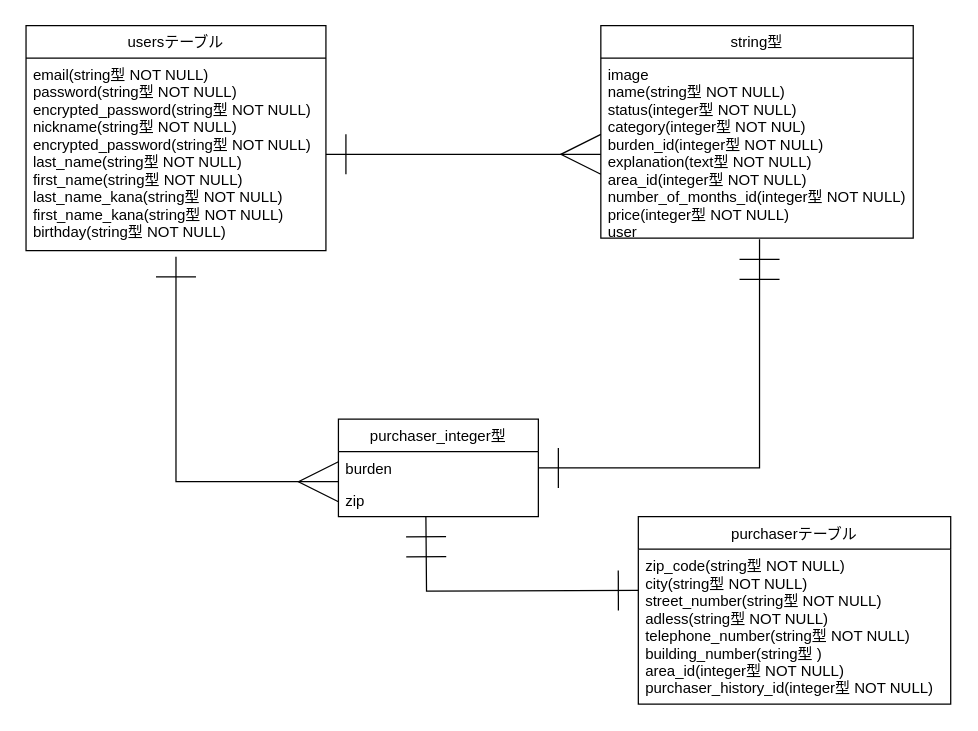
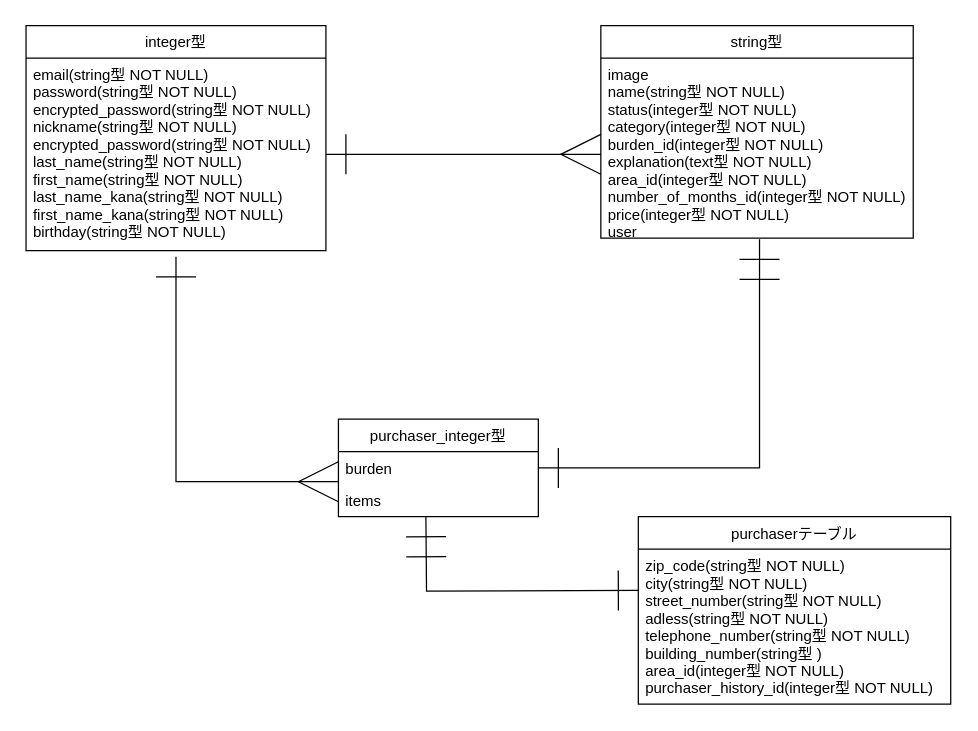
  <mxCell id="0" />
  <mxCell id="1" parent="0" />
  <mxCell id="2" style="edgeStyle=orthogonalEdgeStyle;rounded=0;orthogonalLoop=1;jettySize=auto;html=1;startArrow=ERone;startFill=0;endArrow=ERmany;endFill=0;strokeWidth=1;endSize=30;startSize=30;exitX=1;exitY=0.5;exitDx=0;exitDy=0;" parent="1" edge="1" source="7"><mxGeometry relative="1" as="geometry"><mxPoint x="340" y="215" as="sourcePoint" /><mxPoint x="480" y="123" as="targetPoint" /><Array as="points" /></mxGeometry></mxCell>
  <mxCell id="3" style="edgeStyle=orthogonalEdgeStyle;rounded=0;orthogonalLoop=1;jettySize=auto;html=1;startArrow=ERmany;startFill=0;startSize=30;endArrow=ERone;endFill=0;endSize=30;strokeWidth=1;" parent="1" edge="1"><mxGeometry relative="1" as="geometry"><mxPoint x="140" y="205" as="targetPoint" /><mxPoint x="270" y="385" as="sourcePoint" /><Array as="points"><mxPoint x="140" y="385" /></Array></mxGeometry></mxCell>
  <mxCell id="4" style="edgeStyle=orthogonalEdgeStyle;rounded=0;orthogonalLoop=1;jettySize=auto;html=1;startArrow=ERone;startFill=0;startSize=30;endArrow=ERmandOne;endFill=0;endSize=30;" edge="1" parent="1"><mxGeometry relative="1" as="geometry"><mxPoint x="340" y="413" as="targetPoint" /><mxPoint x="510" y="472" as="sourcePoint" /></mxGeometry></mxCell>
  <mxCell id="5" style="edgeStyle=orthogonalEdgeStyle;rounded=0;orthogonalLoop=1;jettySize=auto;html=1;exitX=1;exitY=0.5;exitDx=0;exitDy=0;startArrow=ERone;startFill=0;startSize=30;endArrow=ERmandOne;endFill=0;endSize=30;entryX=0.508;entryY=1.007;entryDx=0;entryDy=0;entryPerimeter=0;" edge="1" parent="1" source="11" target="9"><mxGeometry relative="1" as="geometry"><mxPoint x="610" y="215" as="targetPoint" /></mxGeometry></mxCell>
- <mxCell id="6" value="usersテーブル" style="swimlane;fontStyle=0;childLayout=stackLayout;horizontal=1;startSize=26;fillColor=none;horizontalStack=0;resizeParent=1;resizeParentMax=0;resizeLast=0;collapsible=1;marginBottom=0;" parent="1" vertex="1"><mxGeometry x="20" y="20" width="240" height="180" as="geometry" /></mxCell>
+ <mxCell id="6" value="integer型" style="swimlane;fontStyle=0;childLayout=stackLayout;horizontal=1;startSize=26;fillColor=none;horizontalStack=0;resizeParent=1;resizeParentMax=0;resizeLast=0;collapsible=1;marginBottom=0;" parent="1" vertex="1"><mxGeometry x="20" y="20" width="240" height="180" as="geometry" /></mxCell>
  <mxCell id="7" value="email(string型 NOT NULL)&#10;password(string型 NOT NULL)&#10;encrypted_password(string型 NOT NULL)&#10;nickname(string型 NOT NULL) &#10;encrypted_password(string型 NOT NULL)&#10;last_name(string型 NOT NULL)&#10;first_name(string型 NOT NULL)&#10;last_name_kana(string型 NOT NULL)&#10;first_name_kana(string型 NOT NULL)&#10;birthday(string型 NOT NULL)&#10;" style="text;strokeColor=none;fillColor=none;align=left;verticalAlign=top;spacingLeft=4;spacingRight=4;overflow=hidden;rotatable=0;points=[[0,0.5],[1,0.5]];portConstraint=eastwest;" parent="6" vertex="1"><mxGeometry y="26" width="240" height="154" as="geometry" /></mxCell>
  <mxCell id="8" value="string型" style="swimlane;fontStyle=0;childLayout=stackLayout;horizontal=1;startSize=26;fillColor=none;horizontalStack=0;resizeParent=1;resizeParentMax=0;resizeLast=0;collapsible=1;marginBottom=0;" parent="1" vertex="1"><mxGeometry x="480" y="20" width="250" height="170" as="geometry" /></mxCell>
  <mxCell id="9" value="image&#10;name(string型 NOT NULL)&#10;status(integer型 NOT NULL)&#10;category(integer型 NOT NUL)&#10;burden_id(integer型 NOT NULL)&#10;explanation(text型 NOT NULL)&#10;area_id(integer型 NOT NULL)&#10;number_of_months_id(integer型 NOT NULL)&#10;price(integer型 NOT NULL)&#10;user&#10;" style="text;strokeColor=none;fillColor=none;align=left;verticalAlign=top;spacingLeft=4;spacingRight=4;overflow=hidden;rotatable=0;points=[[0,0.5],[1,0.5]];portConstraint=eastwest;" parent="8" vertex="1"><mxGeometry y="26" width="250" height="144" as="geometry" /></mxCell>
  <mxCell id="10" value="purchaser_integer型" style="swimlane;fontStyle=0;childLayout=stackLayout;horizontal=1;startSize=26;fillColor=none;horizontalStack=0;resizeParent=1;resizeParentMax=0;resizeLast=0;collapsible=1;marginBottom=0;" parent="1" vertex="1"><mxGeometry x="270" y="335" width="160" height="78" as="geometry" /></mxCell>
  <mxCell id="11" value="burden" style="text;strokeColor=none;fillColor=none;align=left;verticalAlign=top;spacingLeft=4;spacingRight=4;overflow=hidden;rotatable=0;points=[[0,0.5],[1,0.5]];portConstraint=eastwest;" parent="10" vertex="1"><mxGeometry y="26" width="160" height="26" as="geometry" /></mxCell>
- <mxCell id="12" value="zip" style="text;strokeColor=none;fillColor=none;align=left;verticalAlign=top;spacingLeft=4;spacingRight=4;overflow=hidden;rotatable=0;points=[[0,0.5],[1,0.5]];portConstraint=eastwest;" parent="10" vertex="1"><mxGeometry y="52" width="160" height="26" as="geometry" /></mxCell>
+ <mxCell id="12" value="items" style="text;strokeColor=none;fillColor=none;align=left;verticalAlign=top;spacingLeft=4;spacingRight=4;overflow=hidden;rotatable=0;points=[[0,0.5],[1,0.5]];portConstraint=eastwest;" parent="10" vertex="1"><mxGeometry y="52" width="160" height="26" as="geometry" /></mxCell>
  <mxCell id="13" value="purchaserテーブル" style="swimlane;fontStyle=0;childLayout=stackLayout;horizontal=1;startSize=26;fillColor=none;horizontalStack=0;resizeParent=1;resizeParentMax=0;resizeLast=0;collapsible=1;marginBottom=0;" parent="1" vertex="1"><mxGeometry x="510" y="413" width="250" height="150" as="geometry" /></mxCell>
  <mxCell id="14" value="zip_code(string型 NOT NULL)&#10;city(string型 NOT NULL)&#10;street_number(string型 NOT NULL)&#10;adless(string型 NOT NULL)&#10;telephone_number(string型 NOT NULL)&#10;building_number(string型 )&#10;area_id(integer型 NOT NULL)&#10;purchaser_history_id(integer型 NOT NULL)" style="text;strokeColor=none;fillColor=none;align=left;verticalAlign=top;spacingLeft=4;spacingRight=4;overflow=hidden;rotatable=0;points=[[0,0.5],[1,0.5]];portConstraint=eastwest;" parent="13" vertex="1"><mxGeometry y="26" width="250" height="124" as="geometry" /></mxCell>
